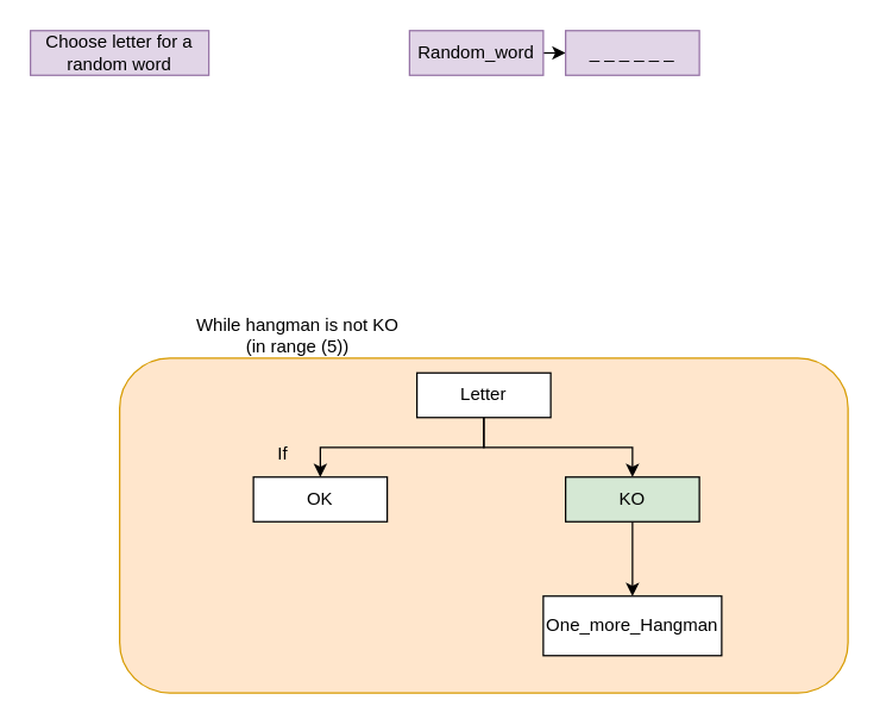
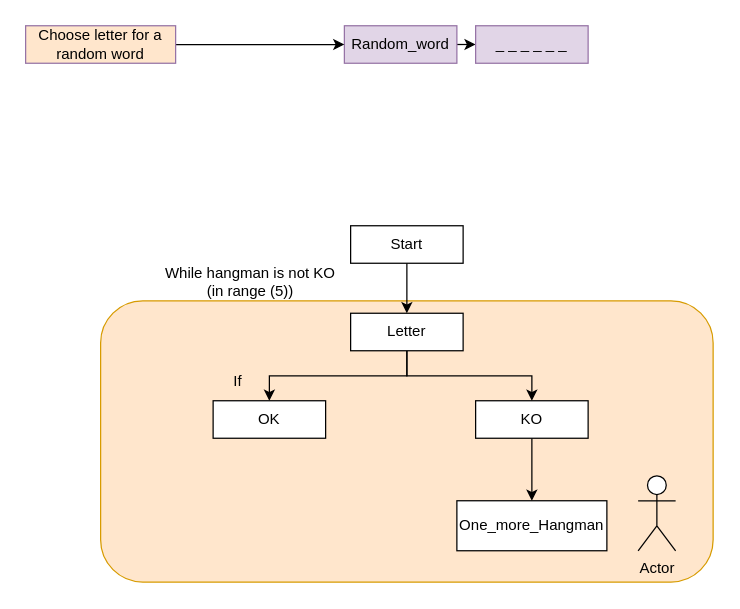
  <mxCell id="0" />
  <mxCell id="1" parent="0" />
  <mxCell id="2" value="" style="rounded=1;whiteSpace=wrap;html=1;fillStyle=auto;fillColor=#ffe6cc;strokeColor=#d79b00;" vertex="1" parent="1"><mxGeometry x="80" y="240" width="490" height="225" as="geometry" /></mxCell>
+ <mxCell id="3" style="edgeStyle=orthogonalEdgeStyle;rounded=0;orthogonalLoop=1;jettySize=auto;html=1;exitX=0.5;exitY=1;exitDx=0;exitDy=0;" edge="1" parent="1" source="4" target="7"><mxGeometry relative="1" as="geometry" /></mxCell>
+ <mxCell id="4" value="Start" style="rounded=0;whiteSpace=wrap;html=1;" vertex="1" parent="1"><mxGeometry x="280" y="180" width="90" height="30" as="geometry" /></mxCell>
  <mxCell id="5" style="edgeStyle=orthogonalEdgeStyle;rounded=0;orthogonalLoop=1;jettySize=auto;html=1;exitX=0.5;exitY=1;exitDx=0;exitDy=0;entryX=0.5;entryY=0;entryDx=0;entryDy=0;" edge="1" parent="1" source="7" target="8"><mxGeometry relative="1" as="geometry" /></mxCell>
  <mxCell id="6" style="edgeStyle=orthogonalEdgeStyle;rounded=0;orthogonalLoop=1;jettySize=auto;html=1;exitX=0.5;exitY=1;exitDx=0;exitDy=0;entryX=0.5;entryY=0;entryDx=0;entryDy=0;" edge="1" parent="1" source="7" target="10"><mxGeometry relative="1" as="geometry" /></mxCell>
  <mxCell id="7" value="Letter" style="rounded=0;whiteSpace=wrap;html=1;" vertex="1" parent="1"><mxGeometry x="280" y="250" width="90" height="30" as="geometry" /></mxCell>
  <mxCell id="8" value="OK" style="rounded=0;whiteSpace=wrap;html=1;" vertex="1" parent="1"><mxGeometry x="170" y="320" width="90" height="30" as="geometry" /></mxCell>
  <mxCell id="9" style="edgeStyle=orthogonalEdgeStyle;rounded=0;orthogonalLoop=1;jettySize=auto;html=1;exitX=0.5;exitY=1;exitDx=0;exitDy=0;" edge="1" parent="1" source="10" target="11"><mxGeometry relative="1" as="geometry" /></mxCell>
- <mxCell id="10" value="KO" style="rounded=0;whiteSpace=wrap;html=1;fillColor=#d5e8d4;" vertex="1" parent="1"><mxGeometry x="380" y="320" width="90" height="30" as="geometry" /></mxCell>
+ <mxCell id="10" value="KO" style="rounded=0;whiteSpace=wrap;html=1;" vertex="1" parent="1"><mxGeometry x="380" y="320" width="90" height="30" as="geometry" /></mxCell>
  <mxCell id="11" value="One_more_Hangman" style="rounded=0;whiteSpace=wrap;html=1;" vertex="1" parent="1"><mxGeometry x="365" y="400" width="120" height="40" as="geometry" /></mxCell>
+ <mxCell id="12" value="Actor" style="shape=umlActor;verticalLabelPosition=bottom;verticalAlign=top;html=1;outlineConnect=0;fillStyle=auto;" vertex="1" parent="1"><mxGeometry x="510" y="380" width="30" height="60" as="geometry" /></mxCell>
  <mxCell id="13" value="If" style="text;html=1;strokeColor=none;fillColor=none;align=center;verticalAlign=middle;whiteSpace=wrap;rounded=0;fillStyle=auto;" vertex="1" parent="1"><mxGeometry x="160" y="290" width="60" height="30" as="geometry" /></mxCell>
  <mxCell id="14" value="While hangman is not KO (in range (5))" style="text;html=1;strokeColor=none;fillColor=none;align=center;verticalAlign=middle;whiteSpace=wrap;rounded=0;fillStyle=auto;" vertex="1" parent="1"><mxGeometry x="130" y="210" width="140" height="30" as="geometry" /></mxCell>
  <mxCell id="15" style="edgeStyle=orthogonalEdgeStyle;rounded=0;orthogonalLoop=1;jettySize=auto;html=1;exitX=1;exitY=0.5;exitDx=0;exitDy=0;entryX=0;entryY=0.5;entryDx=0;entryDy=0;" edge="1" parent="1" source="16" target="19"><mxGeometry relative="1" as="geometry" /></mxCell>
  <mxCell id="16" value="Random_word" style="rounded=0;whiteSpace=wrap;html=1;fillColor=#e1d5e7;strokeColor=#9673a6;" vertex="1" parent="1"><mxGeometry x="275" y="20" width="90" height="30" as="geometry" /></mxCell>
- <mxCell id="18" value="Choose letter for a random word" style="rounded=0;whiteSpace=wrap;html=1;fillColor=#e1d5e7;strokeColor=#9673a6;" vertex="1" parent="1"><mxGeometry x="20" y="20" width="120" height="30" as="geometry" /></mxCell>
+ <mxCell id="17" style="edgeStyle=orthogonalEdgeStyle;rounded=0;orthogonalLoop=1;jettySize=auto;html=1;exitX=1;exitY=0.5;exitDx=0;exitDy=0;entryX=0;entryY=0.5;entryDx=0;entryDy=0;" edge="1" parent="1" source="18" target="16"><mxGeometry relative="1" as="geometry" /></mxCell>
+ <mxCell id="18" value="Choose letter for a random word" style="rounded=0;whiteSpace=wrap;html=1;fillColor=#ffe6cc;strokeColor=#9673a6;" vertex="1" parent="1"><mxGeometry x="20" y="20" width="120" height="30" as="geometry" /></mxCell>
  <mxCell id="19" value="_ _ _ _ _ _" style="rounded=0;whiteSpace=wrap;html=1;fillColor=#e1d5e7;strokeColor=#9673a6;" vertex="1" parent="1"><mxGeometry x="380" y="20" width="90" height="30" as="geometry" /></mxCell>
